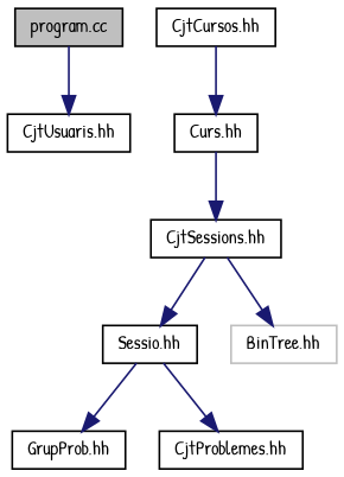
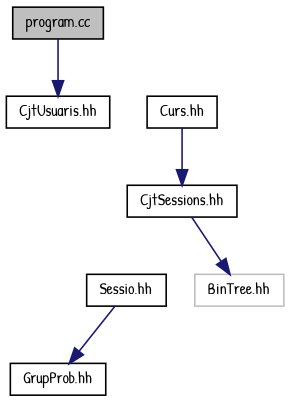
  digraph {
    fontname="Patrick Hand"
    node [color=black fillcolor=white fontname="Patrick Hand" fontsize=10 shape=record style=filled]
    edge [color=midnightblue fontname="Patrick Hand" fontsize=10 labelfontname=FreeSans labelfontsize=10 style=solid]
    n1 [fillcolor=grey75 fontcolor=black height=0.2 label="program.cc" width=0.4]
    n2 [height=0.2 label="CjtUsuaris.hh" width=0.4]
-   n3 [height=0.2 label="CjtCursos.hh" width=0.4]
    n4 [height=0.2 label="Curs.hh" width=0.4]
    n5 [height=0.2 label="GrupProb.hh" width=0.4]
    n6 [height=0.2 label="CjtSessions.hh" width=0.4]
    n7 [height=0.2 label="Sessio.hh" width=0.4]
    n8 [color=grey75 height=0.2 label="BinTree.hh" width=0.4]
-   n9 [height=0.2 label="CjtProblemes.hh" width=0.4]
    n1 -> n2
-   n3 -> n4
    n4 -> n6
-   n6 -> n7
    n6 -> n8
    n7 -> n5
-   n7 -> n9
  }
